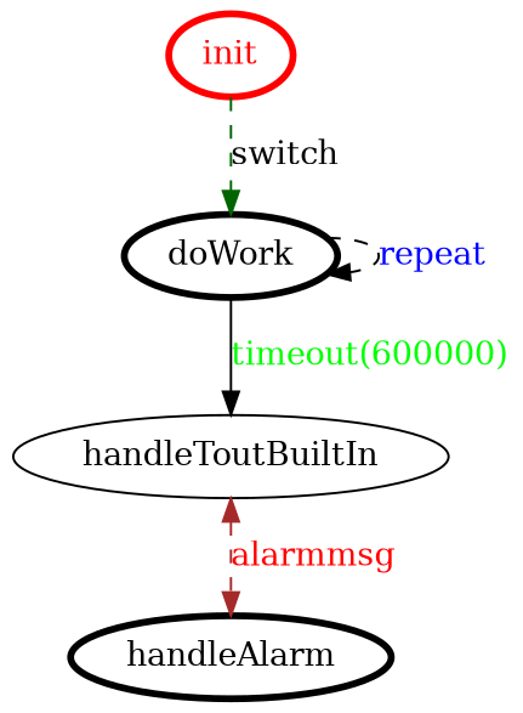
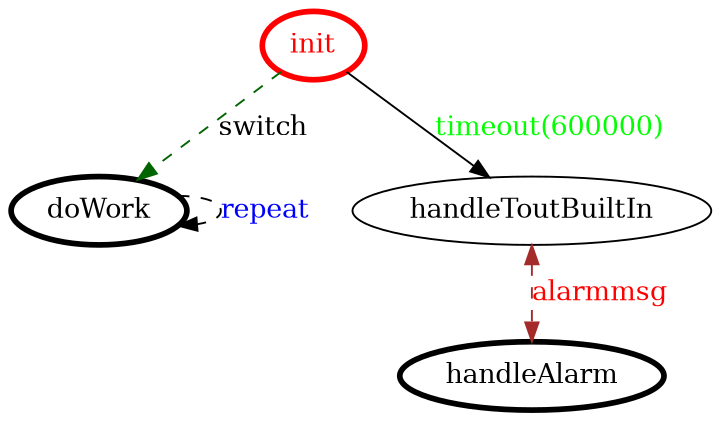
  digraph {
    rankdir=TB
    node [color=black fontcolor=black penwidth=3]
    edge [color=black style=dashed]
    init [color=red fontcolor=red]
    doWork
    handleToutBuiltIn [color="" fontcolor="" penwidth=""]
    handleAlarm
    init -> doWork [color=darkgreen fontcolor=black label=switch]
    doWork -> doWork [fontcolor=blue label="repeat "]
-   doWork -> handleToutBuiltIn [fontcolor=green label="timeout(600000)" style=solid]
+   init -> handleToutBuiltIn [fontcolor=green label="timeout(600000)" style=solid]
    handleToutBuiltIn -> handleAlarm [color=brown dir=both fontcolor=red label=alarmmsg]
  }
